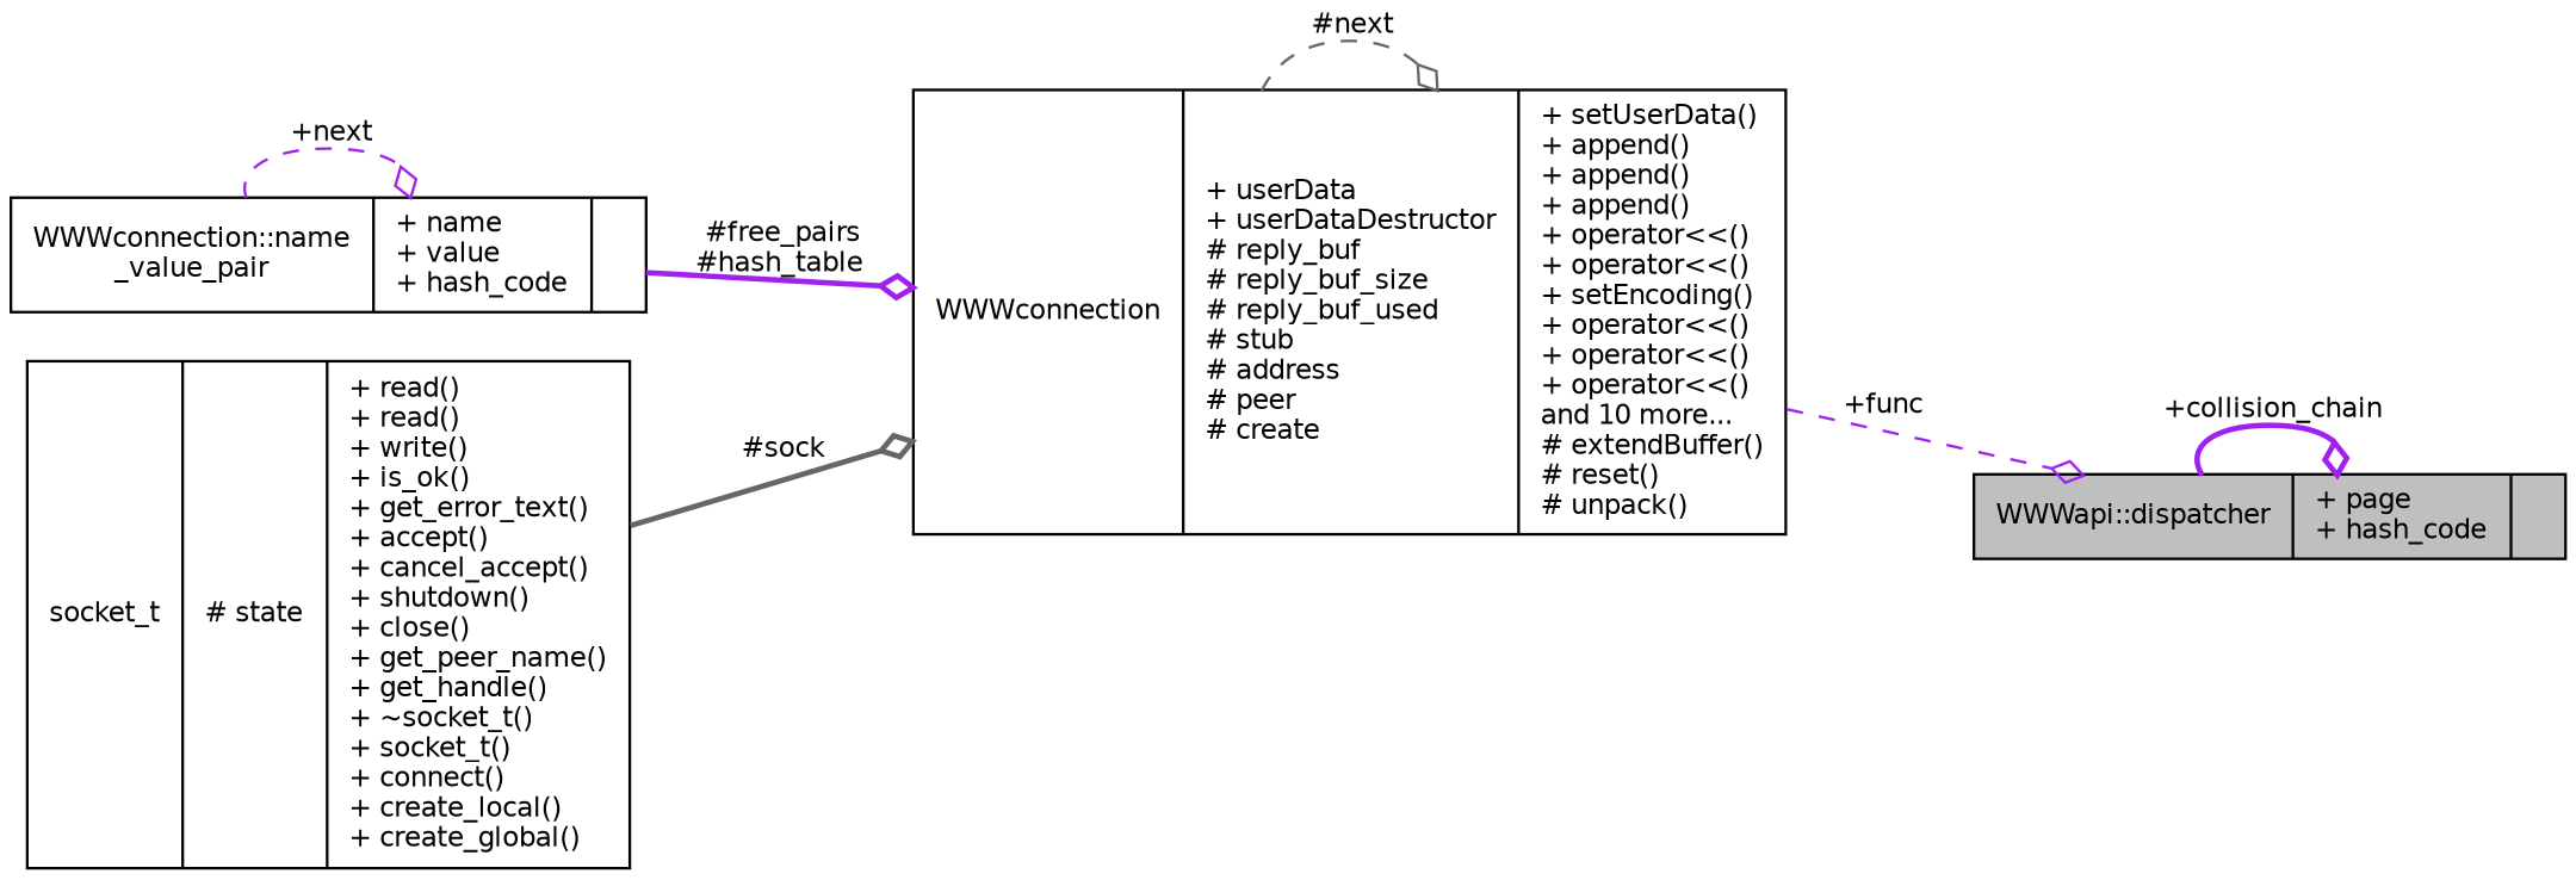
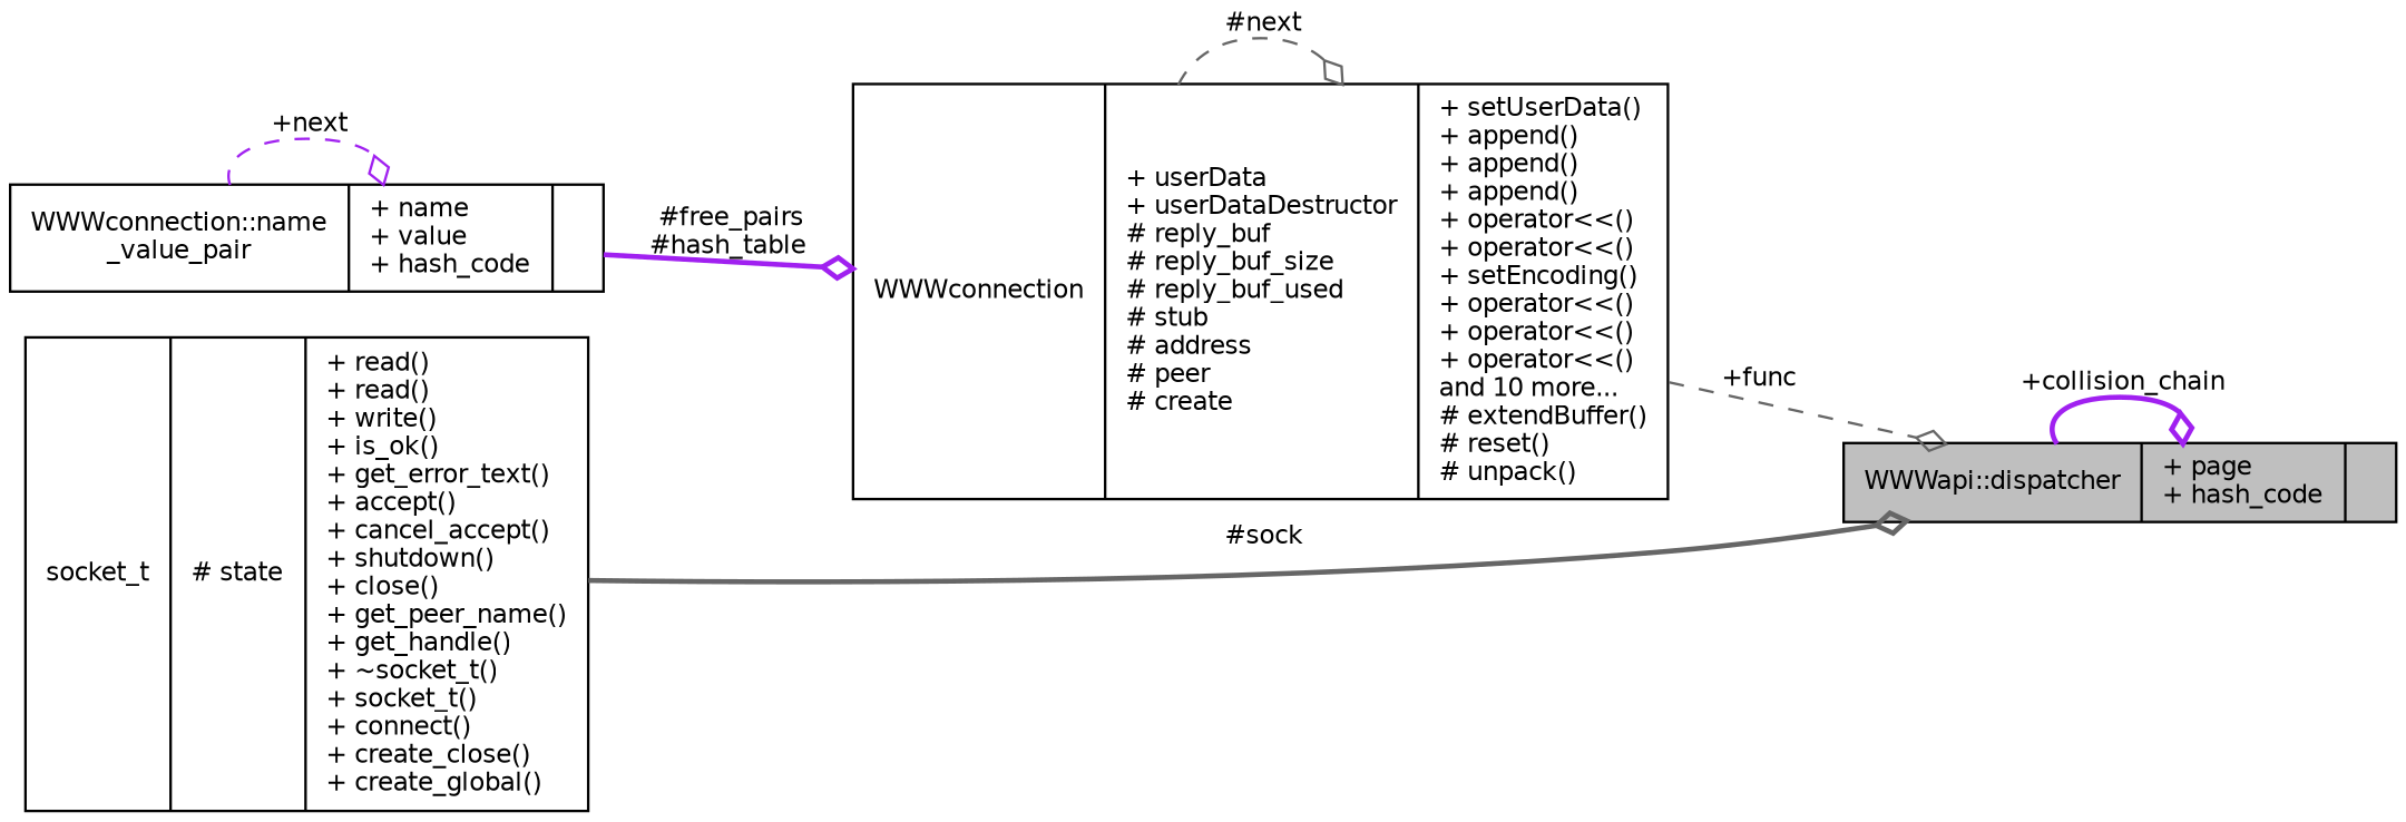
  digraph {
    rankdir=LR
    node [color=black fillcolor=white fontname=Helvetica fontsize=10 shape=record style=filled]
    edge [arrowhead=odiamond color=purple fontname=Helvetica fontsize=10 labelfontname=Helvetica labelfontsize=10 style=bold]
    n1 [fillcolor=grey75 fontcolor=black height=0.2 label="{WWWapi::dispatcher\n|+ page\l+ hash_code\l|}" width=0.4]
    n2 [height=0.2 label="{WWWconnection\n|+ userData\l+ userDataDestructor\l# reply_buf\l# reply_buf_size\l# reply_buf_used\l# stub\l# address\l# peer\l# create\l|+ setUserData()\l+ append()\l+ append()\l+ append()\l+ operator\<\<()\l+ operator\<\<()\l+ setEncoding()\l+ operator\<\<()\l+ operator\<\<()\l+ operator\<\<()\land 10 more...\l# extendBuffer()\l# reset()\l# unpack()\l}" width=0.4]
    n3 [height=0.2 label="{WWWconnection::name\l_value_pair\n|+ name\l+ value\l+ hash_code\l|}" width=0.4]
-   n4 [height=0.2 label="{socket_t\n|# state\l|+ read()\l+ read()\l+ write()\l+ is_ok()\l+ get_error_text()\l+ accept()\l+ cancel_accept()\l+ shutdown()\l+ close()\l+ get_peer_name()\l+ get_handle()\l+ ~socket_t()\l+ socket_t()\l+ connect()\l+ create_local()\l+ create_global()\l}" width=0.4]
+   n4 [height=0.2 label="{socket_t\n|# state\l|+ read()\l+ read()\l+ write()\l+ is_ok()\l+ get_error_text()\l+ accept()\l+ cancel_accept()\l+ shutdown()\l+ close()\l+ get_peer_name()\l+ get_handle()\l+ ~socket_t()\l+ socket_t()\l+ connect()\l+ create_close()\l+ create_global()\l}" width=0.4]
    n1 -> n1 [label=" +collision_chain"]
-   n2 -> n1 [label=" +func" style=dashed]
+   n2 -> n1 [color=gray40 label=" +func" style=dashed]
    n2 -> n2 [color=gray40 label=" #next" style=dashed]
    n3 -> n2 [label=" #free_pairs\n#hash_table"]
    n3 -> n3 [label=" +next" style=dashed]
-   n4 -> n2 [color=gray40 label=" #sock"]
+   n4 -> n1 [color=gray40 label=" #sock"]
  }
